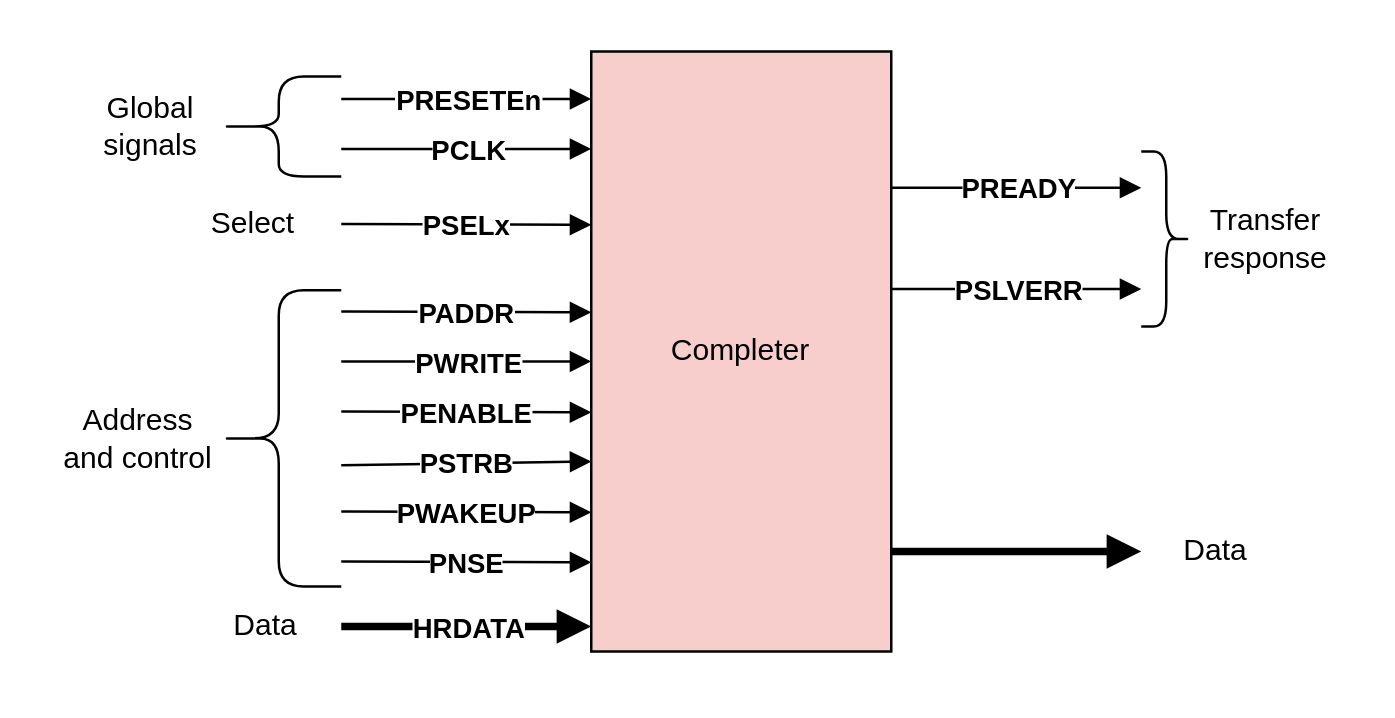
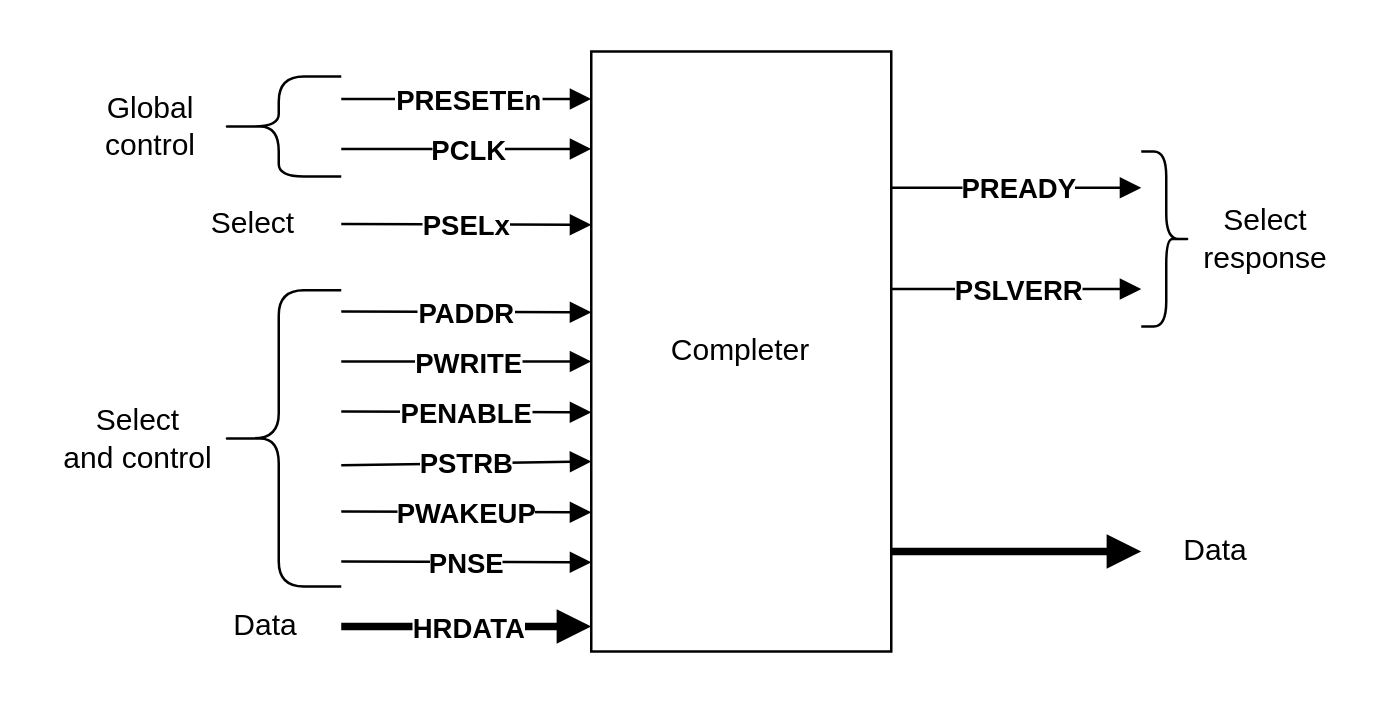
  <mxCell id="0" />
  <mxCell id="1" parent="0" />
- <mxCell id="2" value="Completer" style="rounded=0;whiteSpace=wrap;html=1;fillColor=#f8cecc;" vertex="1" parent="1"><mxGeometry x="236" y="20" width="120" height="240" as="geometry" /></mxCell>
+ <mxCell id="2" value="Completer" style="rounded=0;whiteSpace=wrap;html=1;" vertex="1" parent="1"><mxGeometry x="236" y="20" width="120" height="240" as="geometry" /></mxCell>
  <mxCell id="3" value="" style="endArrow=block;html=1;rounded=0;endFill=1;" edge="1" parent="1"><mxGeometry width="50" height="50" relative="1" as="geometry"><mxPoint x="136" y="39" as="sourcePoint" /><mxPoint x="236" y="39" as="targetPoint" /></mxGeometry></mxCell>
  <mxCell id="4" value="&lt;p style=&quot;line-height: 120%;&quot;&gt;&lt;br&gt;&lt;/p&gt;&lt;p style=&quot;line-height: 120%;&quot;&gt;&lt;br&gt;&lt;/p&gt;" style="edgeLabel;html=1;align=center;verticalAlign=middle;resizable=0;points=[];" vertex="1" connectable="0" parent="3"><mxGeometry x="0.007" y="2" relative="1" as="geometry"><mxPoint as="offset" /></mxGeometry></mxCell>
  <mxCell id="5" value="&lt;b&gt;PRESETEn&lt;/b&gt;" style="edgeLabel;html=1;align=center;verticalAlign=middle;resizable=0;points=[];" vertex="1" connectable="0" parent="3"><mxGeometry relative="1" as="geometry"><mxPoint as="offset" /></mxGeometry></mxCell>
  <mxCell id="6" value="" style="endArrow=block;html=1;rounded=0;endFill=1;" edge="1" parent="1"><mxGeometry width="50" height="50" relative="1" as="geometry"><mxPoint x="136" y="59" as="sourcePoint" /><mxPoint x="236" y="59" as="targetPoint" /></mxGeometry></mxCell>
  <mxCell id="7" value="&lt;b&gt;PCLK&lt;/b&gt;" style="edgeLabel;html=1;align=center;verticalAlign=middle;resizable=0;points=[];" vertex="1" connectable="0" parent="6"><mxGeometry relative="1" as="geometry"><mxPoint as="offset" /></mxGeometry></mxCell>
  <mxCell id="8" value="" style="endArrow=block;html=1;rounded=0;endFill=1;" edge="1" parent="1"><mxGeometry width="50" height="50" relative="1" as="geometry"><mxPoint x="356" y="115.01" as="sourcePoint" /><mxPoint x="456" y="115.01" as="targetPoint" /></mxGeometry></mxCell>
  <mxCell id="9" value="&lt;b&gt;PSLVERR&lt;/b&gt;" style="edgeLabel;html=1;align=center;verticalAlign=middle;resizable=0;points=[];" vertex="1" connectable="0" parent="8"><mxGeometry relative="1" as="geometry"><mxPoint as="offset" /></mxGeometry></mxCell>
  <mxCell id="10" value="" style="endArrow=block;html=1;rounded=0;strokeWidth=3;endFill=1;" edge="1" parent="1"><mxGeometry width="50" height="50" relative="1" as="geometry"><mxPoint x="136" y="250" as="sourcePoint" /><mxPoint x="236" y="250" as="targetPoint" /></mxGeometry></mxCell>
  <mxCell id="11" value="&lt;b&gt;HRDATA&lt;/b&gt;" style="edgeLabel;html=1;align=center;verticalAlign=middle;resizable=0;points=[];" vertex="1" connectable="0" parent="10"><mxGeometry relative="1" as="geometry"><mxPoint as="offset" /></mxGeometry></mxCell>
  <mxCell id="12" value="" style="endArrow=block;html=1;rounded=0;endFill=1;" edge="1" parent="1"><mxGeometry width="50" height="50" relative="1" as="geometry"><mxPoint x="356" y="74.51" as="sourcePoint" /><mxPoint x="456" y="74.51" as="targetPoint" /></mxGeometry></mxCell>
  <mxCell id="13" value="&lt;b&gt;PREADY&lt;/b&gt;" style="edgeLabel;html=1;align=center;verticalAlign=middle;resizable=0;points=[];" vertex="1" connectable="0" parent="12"><mxGeometry relative="1" as="geometry"><mxPoint as="offset" /></mxGeometry></mxCell>
  <mxCell id="14" value="" style="shape=curlyBracket;whiteSpace=wrap;html=1;rounded=1;labelPosition=left;verticalLabelPosition=middle;align=right;verticalAlign=middle;size=0.5;" vertex="1" parent="1"><mxGeometry x="86" y="30" width="50" height="40" as="geometry" /></mxCell>
- <mxCell id="15" value="Global&lt;br&gt;signals" style="text;html=1;strokeColor=none;fillColor=none;align=center;verticalAlign=middle;whiteSpace=wrap;rounded=0;" vertex="1" parent="1"><mxGeometry x="30" y="35" width="60" height="30" as="geometry" /></mxCell>
- <mxCell id="16" value="Transfer&lt;br&gt;response" style="text;html=1;strokeColor=none;fillColor=none;align=center;verticalAlign=middle;whiteSpace=wrap;rounded=0;" vertex="1" parent="1"><mxGeometry x="476" y="80" width="60" height="30" as="geometry" /></mxCell>
+ <mxCell id="15" value="Global&lt;br&gt;control" style="text;html=1;strokeColor=none;fillColor=none;align=center;verticalAlign=middle;whiteSpace=wrap;rounded=0;" vertex="1" parent="1"><mxGeometry x="30" y="35" width="60" height="30" as="geometry" /></mxCell>
+ <mxCell id="16" value="Select&lt;br&gt;response" style="text;html=1;strokeColor=none;fillColor=none;align=center;verticalAlign=middle;whiteSpace=wrap;rounded=0;" vertex="1" parent="1"><mxGeometry x="476" y="80" width="60" height="30" as="geometry" /></mxCell>
  <mxCell id="17" value="Data" style="text;html=1;strokeColor=none;fillColor=none;align=center;verticalAlign=middle;whiteSpace=wrap;rounded=0;" vertex="1" parent="1"><mxGeometry x="76" y="235" width="60" height="30" as="geometry" /></mxCell>
  <mxCell id="18" value="" style="endArrow=block;html=1;rounded=0;endFill=1;startArrow=none;startFill=0;" edge="1" parent="1"><mxGeometry width="50" height="50" relative="1" as="geometry"><mxPoint x="136" y="124" as="sourcePoint" /><mxPoint x="236" y="124.32" as="targetPoint" /></mxGeometry></mxCell>
  <mxCell id="19" value="&lt;b&gt;PADDR&lt;/b&gt;" style="edgeLabel;html=1;align=center;verticalAlign=middle;resizable=0;points=[];" vertex="1" connectable="0" parent="18"><mxGeometry relative="1" as="geometry"><mxPoint as="offset" /></mxGeometry></mxCell>
  <mxCell id="20" value="" style="endArrow=block;html=1;rounded=0;endFill=1;startArrow=none;startFill=0;" edge="1" parent="1"><mxGeometry width="50" height="50" relative="1" as="geometry"><mxPoint x="136" y="144" as="sourcePoint" /><mxPoint x="236" y="144" as="targetPoint" /></mxGeometry></mxCell>
  <mxCell id="21" value="&lt;b&gt;PWRITE&lt;/b&gt;" style="edgeLabel;html=1;align=center;verticalAlign=middle;resizable=0;points=[];" vertex="1" connectable="0" parent="20"><mxGeometry relative="1" as="geometry"><mxPoint as="offset" /></mxGeometry></mxCell>
  <mxCell id="22" value="" style="endArrow=block;html=1;rounded=0;endFill=1;startArrow=none;startFill=0;" edge="1" parent="1"><mxGeometry width="50" height="50" relative="1" as="geometry"><mxPoint x="136" y="224" as="sourcePoint" /><mxPoint x="236" y="224.32" as="targetPoint" /></mxGeometry></mxCell>
  <mxCell id="23" value="&lt;b&gt;PNSE&lt;/b&gt;" style="edgeLabel;html=1;align=center;verticalAlign=middle;resizable=0;points=[];" vertex="1" connectable="0" parent="22"><mxGeometry relative="1" as="geometry"><mxPoint as="offset" /></mxGeometry></mxCell>
  <mxCell id="24" value="" style="endArrow=block;html=1;rounded=0;endFill=1;startArrow=none;startFill=0;" edge="1" parent="1"><mxGeometry width="50" height="50" relative="1" as="geometry"><mxPoint x="136" y="164" as="sourcePoint" /><mxPoint x="236" y="164.32" as="targetPoint" /></mxGeometry></mxCell>
  <mxCell id="25" value="&lt;b&gt;PENABLE&lt;/b&gt;" style="edgeLabel;html=1;align=center;verticalAlign=middle;resizable=0;points=[];" vertex="1" connectable="0" parent="24"><mxGeometry relative="1" as="geometry"><mxPoint as="offset" /></mxGeometry></mxCell>
  <mxCell id="26" value="" style="endArrow=block;html=1;rounded=0;exitX=1.035;exitY=0.082;exitDx=0;exitDy=0;exitPerimeter=0;endFill=1;startArrow=none;startFill=0;" edge="1" parent="1"><mxGeometry width="50" height="50" relative="1" as="geometry"><mxPoint x="136" y="185.5" as="sourcePoint" /><mxPoint x="236" y="184" as="targetPoint" /></mxGeometry></mxCell>
  <mxCell id="27" value="&lt;b&gt;PSTRB&lt;/b&gt;" style="edgeLabel;html=1;align=center;verticalAlign=middle;resizable=0;points=[];" vertex="1" connectable="0" parent="26"><mxGeometry relative="1" as="geometry"><mxPoint as="offset" /></mxGeometry></mxCell>
  <mxCell id="28" value="" style="endArrow=block;html=1;rounded=0;endFill=1;startArrow=none;startFill=0;" edge="1" parent="1"><mxGeometry width="50" height="50" relative="1" as="geometry"><mxPoint x="136" y="204" as="sourcePoint" /><mxPoint x="236" y="204.32" as="targetPoint" /></mxGeometry></mxCell>
  <mxCell id="29" value="&lt;b&gt;PWAKEUP&lt;/b&gt;" style="edgeLabel;html=1;align=center;verticalAlign=middle;resizable=0;points=[];" vertex="1" connectable="0" parent="28"><mxGeometry relative="1" as="geometry"><mxPoint as="offset" /></mxGeometry></mxCell>
  <mxCell id="30" value="" style="endArrow=block;html=1;rounded=0;exitX=1.035;exitY=0.082;exitDx=0;exitDy=0;exitPerimeter=0;endFill=1;strokeWidth=3;" edge="1" parent="1"><mxGeometry width="50" height="50" relative="1" as="geometry"><mxPoint x="356" y="220" as="sourcePoint" /><mxPoint x="456" y="220" as="targetPoint" /></mxGeometry></mxCell>
  <mxCell id="31" value="Data" style="text;html=1;strokeColor=none;fillColor=none;align=center;verticalAlign=middle;whiteSpace=wrap;rounded=0;" vertex="1" parent="1"><mxGeometry x="456" y="205" width="60" height="30" as="geometry" /></mxCell>
  <mxCell id="32" value="" style="shape=curlyBracket;whiteSpace=wrap;html=1;rounded=1;labelPosition=left;verticalLabelPosition=middle;align=right;verticalAlign=middle;size=0.5;" vertex="1" parent="1"><mxGeometry x="86" y="115.5" width="50" height="118.5" as="geometry" /></mxCell>
  <mxCell id="33" value="" style="endArrow=block;html=1;rounded=0;endFill=1;startArrow=none;startFill=0;" edge="1" parent="1"><mxGeometry width="50" height="50" relative="1" as="geometry"><mxPoint x="136" y="89" as="sourcePoint" /><mxPoint x="236" y="89.32" as="targetPoint" /></mxGeometry></mxCell>
  <mxCell id="34" value="&lt;b&gt;PSELx&lt;/b&gt;" style="edgeLabel;html=1;align=center;verticalAlign=middle;resizable=0;points=[];" vertex="1" connectable="0" parent="33"><mxGeometry relative="1" as="geometry"><mxPoint as="offset" /></mxGeometry></mxCell>
  <mxCell id="35" value="" style="shape=curlyBracket;whiteSpace=wrap;html=1;rounded=1;flipH=1;labelPosition=right;verticalLabelPosition=middle;align=left;verticalAlign=middle;" vertex="1" parent="1"><mxGeometry x="456" y="60" width="20" height="70" as="geometry" /></mxCell>
- <mxCell id="36" value="Address &lt;br&gt;and control" style="text;html=1;strokeColor=none;fillColor=none;align=center;verticalAlign=middle;whiteSpace=wrap;rounded=0;" vertex="1" parent="1"><mxGeometry x="20" y="160" width="70" height="30" as="geometry" /></mxCell>
+ <mxCell id="36" value="Select &lt;br&gt;and control" style="text;html=1;strokeColor=none;fillColor=none;align=center;verticalAlign=middle;whiteSpace=wrap;rounded=0;" vertex="1" parent="1"><mxGeometry x="20" y="160" width="70" height="30" as="geometry" /></mxCell>
  <mxCell id="37" value="Select" style="text;html=1;strokeColor=none;fillColor=none;align=center;verticalAlign=middle;whiteSpace=wrap;rounded=0;" vertex="1" parent="1"><mxGeometry x="66" y="74" width="70" height="30" as="geometry" /></mxCell>
